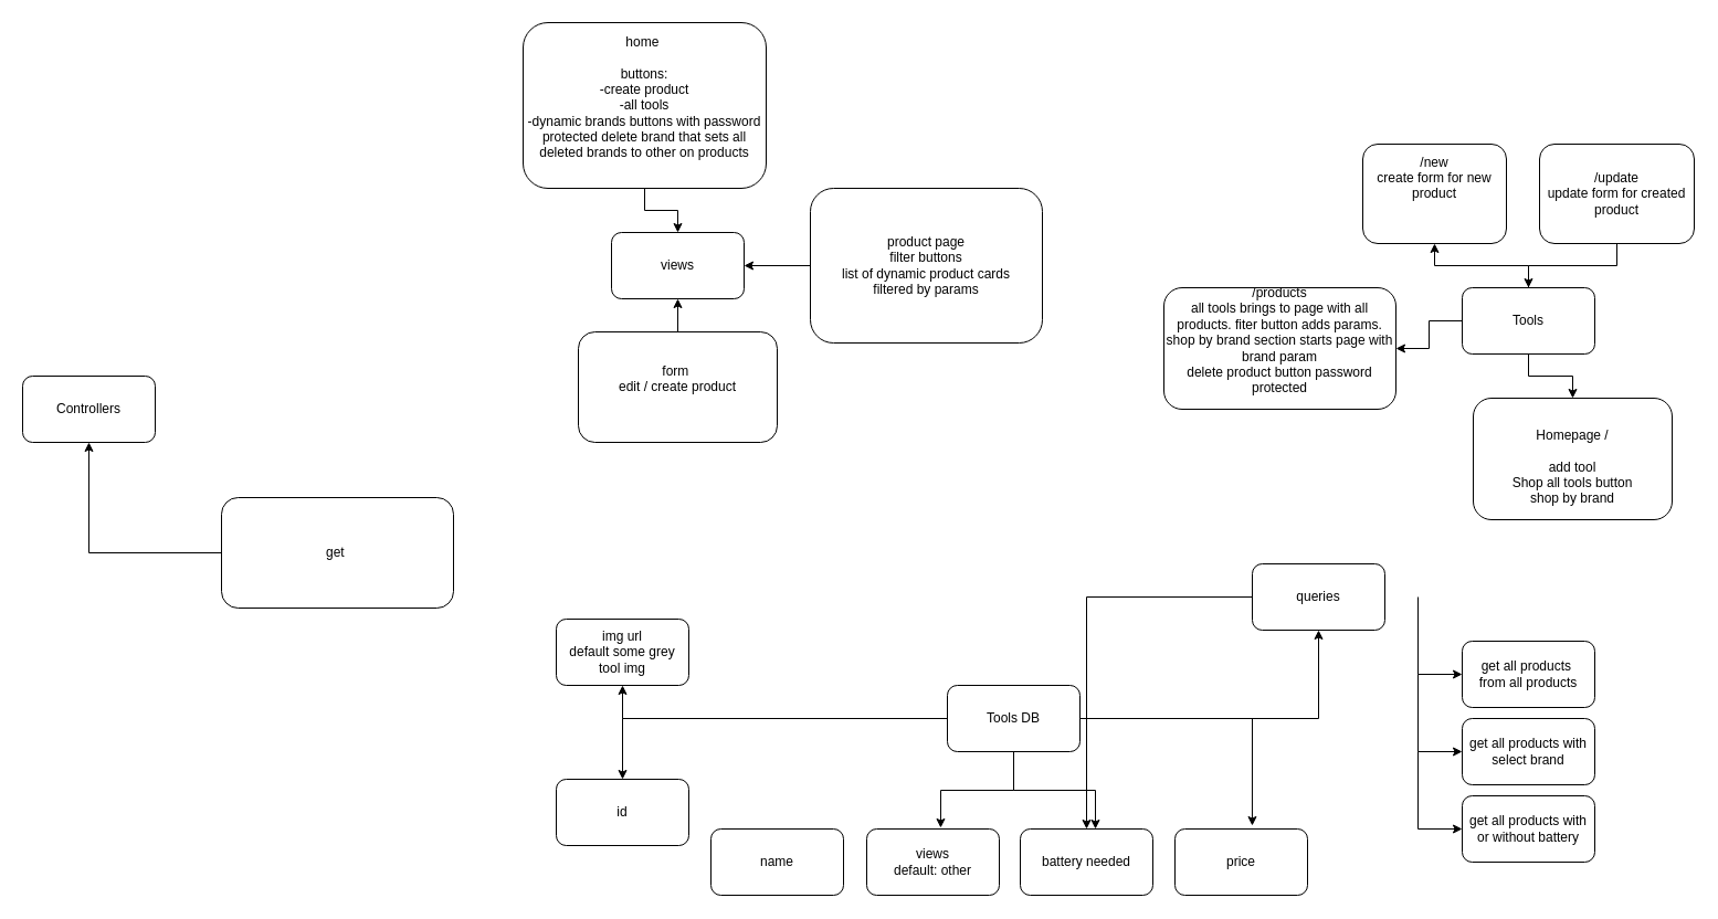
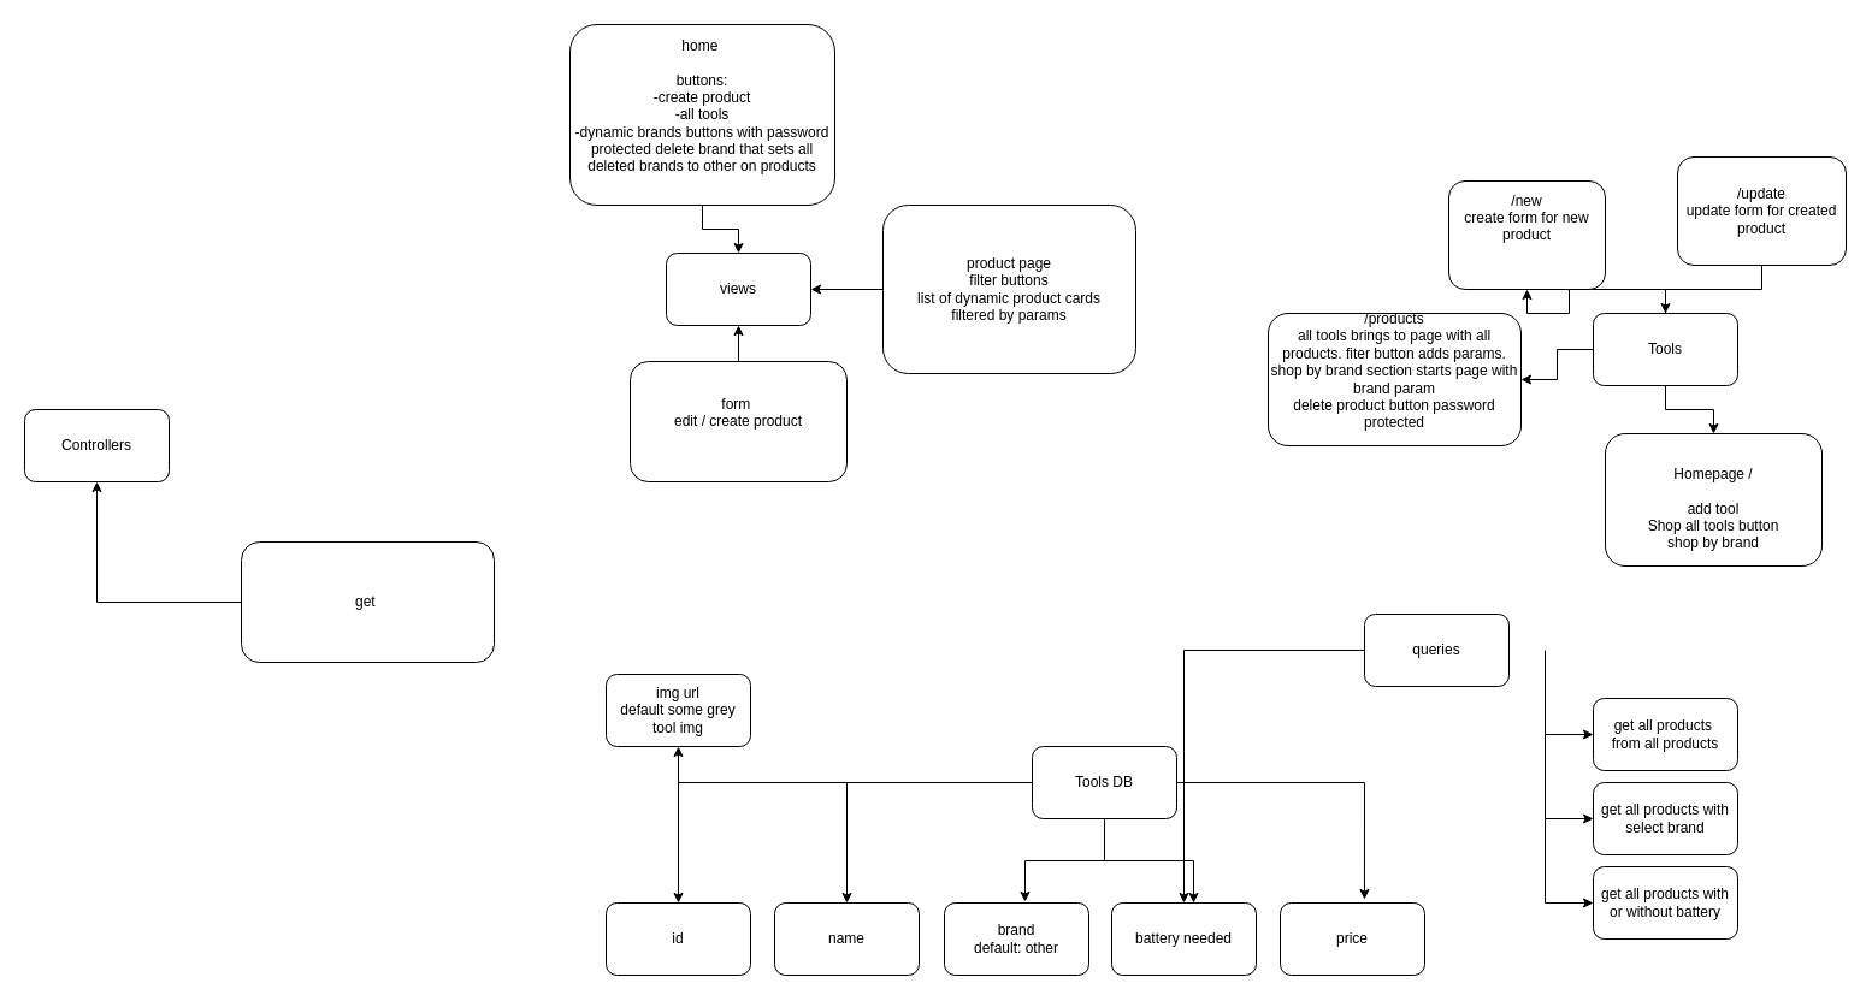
  <mxCell id="0" />
  <mxCell id="1" parent="0" />
  <mxCell id="2" style="edgeStyle=orthogonalEdgeStyle;rounded=0;orthogonalLoop=1;jettySize=auto;html=1;" edge="1" parent="1" source="4" target="5"><mxGeometry relative="1" as="geometry" /></mxCell>
- <mxCell id="3" style="edgeStyle=orthogonalEdgeStyle;rounded=0;orthogonalLoop=1;jettySize=auto;html=1;" edge="1" parent="1" source="4" target="33"><mxGeometry relative="1" as="geometry" /></mxCell>
+ <mxCell id="3" style="edgeStyle=orthogonalEdgeStyle;rounded=0;orthogonalLoop=1;jettySize=auto;html=1;entryX=0.5;entryY=0;entryDx=0;entryDy=0;" edge="1" parent="1" source="4" target="7"><mxGeometry relative="1" as="geometry" /></mxCell>
  <mxCell id="4" value="Tools DB" style="rounded=1;whiteSpace=wrap;html=1;" vertex="1" parent="1"><mxGeometry x="857" y="620" width="120" height="60" as="geometry" /></mxCell>
- <mxCell id="5" value="id" style="rounded=1;whiteSpace=wrap;html=1;" vertex="1" parent="1"><mxGeometry x="503" y="705" width="120" height="60" as="geometry" /></mxCell>
- <mxCell id="6" value="views&lt;div&gt;default: other&lt;/div&gt;" style="rounded=1;whiteSpace=wrap;html=1;" vertex="1" parent="1"><mxGeometry x="784" y="750" width="120" height="60" as="geometry" /></mxCell>
+ <mxCell id="5" value="id" style="rounded=1;whiteSpace=wrap;html=1;" vertex="1" parent="1"><mxGeometry y="750" width="120" height="60" as="geometry" x="503" /></mxCell>
+ <mxCell id="6" value="brand&lt;div&gt;default: other&lt;/div&gt;" style="rounded=1;whiteSpace=wrap;html=1;" vertex="1" parent="1"><mxGeometry x="784" y="750" width="120" height="60" as="geometry" /></mxCell>
  <mxCell id="7" value="name" style="rounded=1;whiteSpace=wrap;html=1;" vertex="1" parent="1"><mxGeometry x="643" y="750" width="120" height="60" as="geometry" /></mxCell>
  <mxCell id="8" value="price" style="rounded=1;whiteSpace=wrap;html=1;" vertex="1" parent="1"><mxGeometry x="1063" y="750" width="120" height="60" as="geometry" /></mxCell>
  <mxCell id="9" value="battery needed" style="rounded=1;whiteSpace=wrap;html=1;" vertex="1" parent="1"><mxGeometry x="923" y="750" width="120" height="60" as="geometry" /></mxCell>
  <mxCell id="10" style="edgeStyle=orthogonalEdgeStyle;rounded=0;orthogonalLoop=1;jettySize=auto;html=1;entryX=0.558;entryY=-0.017;entryDx=0;entryDy=0;entryPerimeter=0;" edge="1" parent="1" source="4" target="6"><mxGeometry relative="1" as="geometry" /></mxCell>
  <mxCell id="11" style="edgeStyle=orthogonalEdgeStyle;rounded=0;orthogonalLoop=1;jettySize=auto;html=1;entryX=0.567;entryY=0;entryDx=0;entryDy=0;entryPerimeter=0;" edge="1" parent="1" source="4" target="9"><mxGeometry relative="1" as="geometry" /></mxCell>
  <mxCell id="12" style="edgeStyle=orthogonalEdgeStyle;rounded=0;orthogonalLoop=1;jettySize=auto;html=1;entryX=0.583;entryY=-0.05;entryDx=0;entryDy=0;entryPerimeter=0;" edge="1" parent="1" source="4" target="8"><mxGeometry relative="1" as="geometry" /></mxCell>
  <mxCell id="13" value="" style="edgeStyle=orthogonalEdgeStyle;rounded=0;orthogonalLoop=1;jettySize=auto;html=1;" edge="1" parent="1" source="16" target="17"><mxGeometry relative="1" as="geometry" /></mxCell>
  <mxCell id="14" value="" style="edgeStyle=orthogonalEdgeStyle;rounded=0;orthogonalLoop=1;jettySize=auto;html=1;" edge="1" parent="1" source="16" target="18"><mxGeometry relative="1" as="geometry" /></mxCell>
  <mxCell id="15" value="" style="edgeStyle=orthogonalEdgeStyle;rounded=0;orthogonalLoop=1;jettySize=auto;html=1;" edge="1" parent="1" source="16" target="19"><mxGeometry relative="1" as="geometry" /></mxCell>
  <mxCell id="16" value="Tools" style="rounded=1;whiteSpace=wrap;html=1;" vertex="1" parent="1"><mxGeometry x="1323" y="260" width="120" height="60" as="geometry" /></mxCell>
  <mxCell id="17" value="&lt;div&gt;&lt;br&gt;&lt;/div&gt;&lt;div&gt;&lt;br&gt;&lt;/div&gt;&lt;div&gt;&lt;br&gt;&lt;/div&gt;&lt;div&gt;Homepage /&lt;/div&gt;&lt;div&gt;&lt;br&gt;&lt;/div&gt;&lt;div&gt;add tool&lt;/div&gt;&lt;div&gt;Shop all tools button&lt;/div&gt;&lt;div&gt;shop by brand&lt;/div&gt;&lt;div&gt;&lt;br&gt;&lt;/div&gt;&lt;div&gt;&lt;br&gt;&lt;/div&gt;" style="rounded=1;whiteSpace=wrap;html=1;" vertex="1" parent="1"><mxGeometry x="1333" y="360" width="180" height="110" as="geometry" /></mxCell>
  <mxCell id="18" value="/products&lt;div&gt;all tools brings to page with all products. fiter button adds params.&lt;/div&gt;&lt;div&gt;shop by brand section starts page with brand param&lt;/div&gt;&lt;div&gt;delete product button password protected&lt;/div&gt;&lt;div&gt;&amp;nbsp;&lt;/div&gt;" style="rounded=1;whiteSpace=wrap;html=1;" vertex="1" parent="1"><mxGeometry x="1053" y="260" width="210" height="110" as="geometry" /></mxCell>
- <mxCell id="19" value="/new&lt;div&gt;create form for &lt;span style=&quot;background-color: initial;&quot;&gt;new product&lt;/span&gt;&lt;/div&gt;&lt;div&gt;&lt;br&gt;&lt;/div&gt;&lt;div&gt;&lt;br&gt;&lt;/div&gt;" style="rounded=1;whiteSpace=wrap;html=1;" vertex="1" parent="1"><mxGeometry x="1233" y="130" width="130" height="90" as="geometry" /></mxCell>
+ <mxCell id="19" value="/new&lt;div&gt;create form for &lt;span style=&quot;background-color: initial;&quot;&gt;new product&lt;/span&gt;&lt;/div&gt;&lt;div&gt;&lt;br&gt;&lt;/div&gt;&lt;div&gt;&lt;br&gt;&lt;/div&gt;" style="rounded=1;whiteSpace=wrap;html=1;" vertex="1" parent="1"><mxGeometry x="1203" y="150" width="130" height="90" as="geometry" /></mxCell>
  <mxCell id="20" value="" style="edgeStyle=orthogonalEdgeStyle;rounded=0;orthogonalLoop=1;jettySize=auto;html=1;" edge="1" parent="1" source="21" target="16"><mxGeometry relative="1" as="geometry" /></mxCell>
  <mxCell id="21" value="/update&lt;div&gt;update form for created product&lt;/div&gt;" style="rounded=1;whiteSpace=wrap;html=1;" vertex="1" parent="1"><mxGeometry x="1393" y="130" width="140" height="90" as="geometry" /></mxCell>
  <mxCell id="22" value="views" style="rounded=1;whiteSpace=wrap;html=1;" vertex="1" parent="1"><mxGeometry x="553" y="210" width="120" height="60" as="geometry" /></mxCell>
  <mxCell id="23" value="" style="edgeStyle=orthogonalEdgeStyle;rounded=0;orthogonalLoop=1;jettySize=auto;html=1;" edge="1" parent="1" source="24" target="22"><mxGeometry relative="1" as="geometry" /></mxCell>
  <mxCell id="24" value="home&amp;nbsp;&lt;div&gt;&lt;br&gt;&lt;div&gt;buttons:&lt;/div&gt;&lt;div&gt;-create product&lt;/div&gt;&lt;div&gt;-all tools&lt;/div&gt;&lt;div&gt;-dynamic brands buttons with password protected delete brand that sets all deleted brands to other on products&lt;/div&gt;&lt;div&gt;&lt;br&gt;&lt;/div&gt;&lt;/div&gt;" style="rounded=1;whiteSpace=wrap;html=1;" vertex="1" parent="1"><mxGeometry x="473" y="20" width="220" height="150" as="geometry" /></mxCell>
  <mxCell id="25" value="" style="edgeStyle=orthogonalEdgeStyle;rounded=0;orthogonalLoop=1;jettySize=auto;html=1;" edge="1" parent="1" source="26" target="22"><mxGeometry relative="1" as="geometry" /></mxCell>
  <mxCell id="26" value="product page&lt;div&gt;&lt;span style=&quot;background-color: initial;&quot;&gt;filter buttons&lt;/span&gt;&lt;/div&gt;&lt;div&gt;&lt;span style=&quot;background-color: initial;&quot;&gt;list of dynamic product cards&lt;/span&gt;&lt;/div&gt;&lt;div&gt;&lt;span style=&quot;background-color: initial;&quot;&gt;filtered by params&lt;/span&gt;&lt;/div&gt;" style="rounded=1;whiteSpace=wrap;html=1;" vertex="1" parent="1"><mxGeometry x="733" y="170" width="210" height="140" as="geometry" /></mxCell>
  <mxCell id="27" value="" style="edgeStyle=orthogonalEdgeStyle;rounded=0;orthogonalLoop=1;jettySize=auto;html=1;" edge="1" parent="1" source="28" target="22"><mxGeometry relative="1" as="geometry" /></mxCell>
  <mxCell id="28" value="form&amp;nbsp;&lt;div&gt;edit / create product&lt;/div&gt;&lt;div&gt;&lt;br&gt;&lt;/div&gt;" style="rounded=1;whiteSpace=wrap;html=1;" vertex="1" parent="1"><mxGeometry x="523" y="300" width="180" height="100" as="geometry" /></mxCell>
  <mxCell id="29" value="Controllers" style="rounded=1;whiteSpace=wrap;html=1;" vertex="1" parent="1"><mxGeometry x="20" y="340" width="120" height="60" as="geometry" /></mxCell>
  <mxCell id="30" value="" style="edgeStyle=orthogonalEdgeStyle;rounded=0;orthogonalLoop=1;jettySize=auto;html=1;" edge="1" parent="1" source="31" target="29"><mxGeometry relative="1" as="geometry" /></mxCell>
  <mxCell id="31" value="get&amp;nbsp;" style="rounded=1;whiteSpace=wrap;html=1;" vertex="1" parent="1"><mxGeometry x="200" y="450" width="210" height="100" as="geometry" /></mxCell>
  <mxCell id="32" value="" style="edgeStyle=orthogonalEdgeStyle;rounded=0;orthogonalLoop=1;jettySize=auto;html=1;" edge="1" parent="1" source="33" target="9"><mxGeometry relative="1" as="geometry" /></mxCell>
  <mxCell id="33" value="queries" style="rounded=1;whiteSpace=wrap;html=1;" vertex="1" parent="1"><mxGeometry x="1133" y="510" width="120" height="60" as="geometry" /></mxCell>
  <mxCell id="34" value="get all products&amp;nbsp;&lt;div&gt;from all products&lt;/div&gt;" style="rounded=1;whiteSpace=wrap;html=1;" vertex="1" parent="1"><mxGeometry x="1323" y="580" width="120" height="60" as="geometry" /></mxCell>
  <mxCell id="35" value="" style="endArrow=classic;html=1;rounded=0;entryX=0;entryY=0.5;entryDx=0;entryDy=0;" edge="1" parent="1" target="34"><mxGeometry width="50" height="50" relative="1" as="geometry"><mxPoint x="1283" y="540" as="sourcePoint" /><mxPoint x="963" y="430" as="targetPoint" /><Array as="points"><mxPoint x="1283" y="610" /></Array></mxGeometry></mxCell>
  <mxCell id="36" value="get all products with select brand" style="rounded=1;whiteSpace=wrap;html=1;" vertex="1" parent="1"><mxGeometry x="1323" y="650" width="120" height="60" as="geometry" /></mxCell>
  <mxCell id="37" value="get all products with or without battery" style="rounded=1;whiteSpace=wrap;html=1;" vertex="1" parent="1"><mxGeometry x="1323" y="720" width="120" height="60" as="geometry" /></mxCell>
  <mxCell id="38" value="" style="endArrow=classic;html=1;rounded=0;entryX=0;entryY=0.5;entryDx=0;entryDy=0;" edge="1" parent="1" target="36"><mxGeometry width="50" height="50" relative="1" as="geometry"><mxPoint x="1283" y="610" as="sourcePoint" /><mxPoint x="1303" y="670" as="targetPoint" /><Array as="points"><mxPoint x="1283" y="680" /></Array></mxGeometry></mxCell>
  <mxCell id="39" value="" style="endArrow=classic;html=1;rounded=0;" edge="1" parent="1"><mxGeometry width="50" height="50" relative="1" as="geometry"><mxPoint x="1283" y="680" as="sourcePoint" /><mxPoint x="1323" y="750" as="targetPoint" /><Array as="points"><mxPoint x="1283" y="750" /></Array></mxGeometry></mxCell>
  <mxCell id="40" value="img url&lt;div&gt;default some grey tool img&lt;/div&gt;" style="rounded=1;whiteSpace=wrap;html=1;" vertex="1" parent="1"><mxGeometry y="560" width="120" height="60" as="geometry" x="503" /></mxCell>
  <mxCell id="41" value="" style="endArrow=classic;html=1;rounded=0;entryX=0.5;entryY=1;entryDx=0;entryDy=0;" edge="1" parent="1" target="40"><mxGeometry width="50" height="50" relative="1" as="geometry"><mxPoint x="663" y="650" as="sourcePoint" /><mxPoint x="573" y="620" as="targetPoint" /><Array as="points"><mxPoint x="563" y="650" /></Array></mxGeometry></mxCell>
